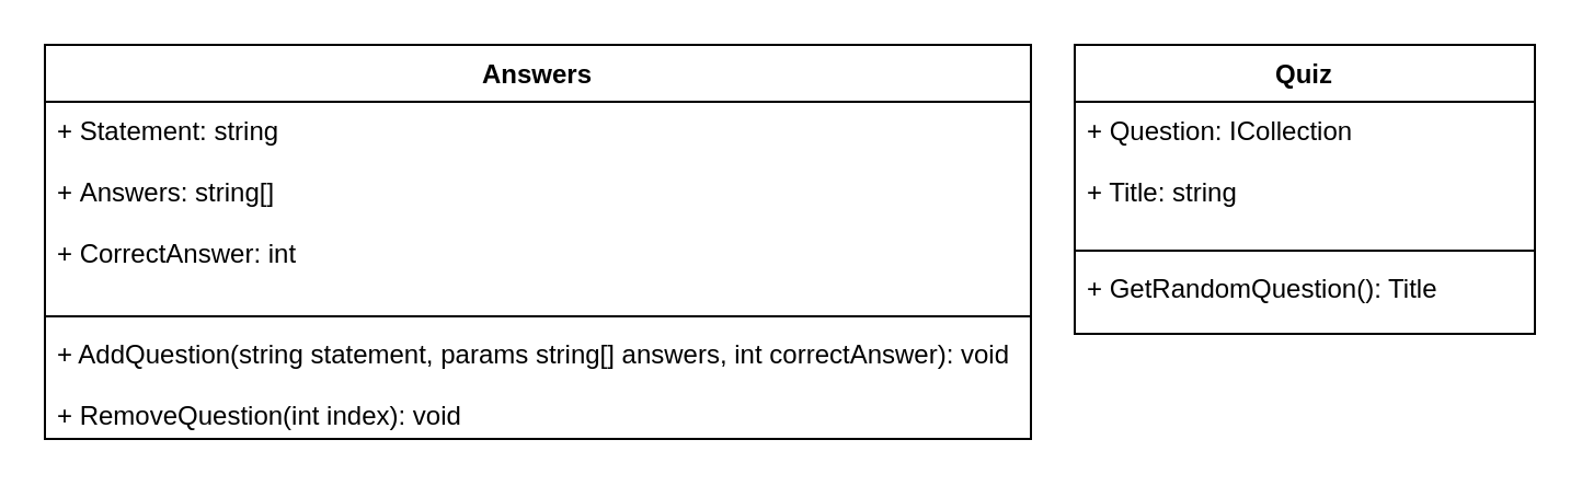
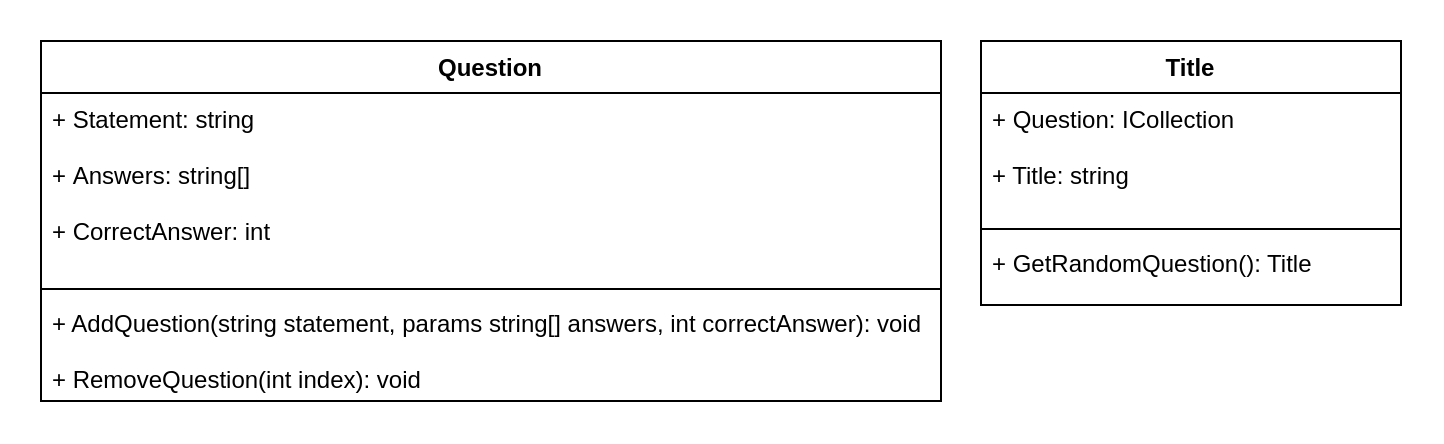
  <mxCell id="0" />
  <mxCell id="1" parent="0" />
- <mxCell id="2" value="Answers" style="swimlane;fontStyle=1;align=center;verticalAlign=top;childLayout=stackLayout;horizontal=1;startSize=26;horizontalStack=0;resizeParent=1;resizeParentMax=0;resizeLast=0;collapsible=1;marginBottom=0;" vertex="1" parent="1"><mxGeometry x="20" y="20" width="450" height="180" as="geometry" /></mxCell>
+ <mxCell id="2" value="Question" style="swimlane;fontStyle=1;align=center;verticalAlign=top;childLayout=stackLayout;horizontal=1;startSize=26;horizontalStack=0;resizeParent=1;resizeParentMax=0;resizeLast=0;collapsible=1;marginBottom=0;" vertex="1" parent="1"><mxGeometry x="20" y="20" width="450" height="180" as="geometry" /></mxCell>
  <mxCell id="3" value="+ Statement: string&#10;&#10;+ Answers: string[]&#10;&#10;+ CorrectAnswer: int" style="text;strokeColor=none;fillColor=none;align=left;verticalAlign=top;spacingLeft=4;spacingRight=4;overflow=hidden;rotatable=0;points=[[0,0.5],[1,0.5]];portConstraint=eastwest;" vertex="1" parent="2"><mxGeometry y="26" width="450" height="94" as="geometry" /></mxCell>
  <mxCell id="4" value="" style="line;strokeWidth=1;fillColor=none;align=left;verticalAlign=middle;spacingTop=-1;spacingLeft=3;spacingRight=3;rotatable=0;labelPosition=right;points=[];portConstraint=eastwest;" vertex="1" parent="2"><mxGeometry y="120" width="450" height="8" as="geometry" /></mxCell>
  <mxCell id="5" value="+ AddQuestion(string statement, params string[] answers, int correctAnswer): void&#10;&#10;+ RemoveQuestion(int index): void" style="text;strokeColor=none;fillColor=none;align=left;verticalAlign=top;spacingLeft=4;spacingRight=4;overflow=hidden;rotatable=0;points=[[0,0.5],[1,0.5]];portConstraint=eastwest;" vertex="1" parent="2"><mxGeometry y="128" width="450" height="52" as="geometry" /></mxCell>
- <mxCell id="6" value="Quiz" style="swimlane;fontStyle=1;align=center;verticalAlign=top;childLayout=stackLayout;horizontal=1;startSize=26;horizontalStack=0;resizeParent=1;resizeParentMax=0;resizeLast=0;collapsible=1;marginBottom=0;" vertex="1" parent="1"><mxGeometry x="490" y="20" width="210" height="132" as="geometry" /></mxCell>
+ <mxCell id="6" value="Title" style="swimlane;fontStyle=1;align=center;verticalAlign=top;childLayout=stackLayout;horizontal=1;startSize=26;horizontalStack=0;resizeParent=1;resizeParentMax=0;resizeLast=0;collapsible=1;marginBottom=0;" vertex="1" parent="1"><mxGeometry x="490" y="20" width="210" height="132" as="geometry" /></mxCell>
  <mxCell id="7" value="+ Question: ICollection&#10;&#10;+ Title: string" style="text;strokeColor=none;fillColor=none;align=left;verticalAlign=top;spacingLeft=4;spacingRight=4;overflow=hidden;rotatable=0;points=[[0,0.5],[1,0.5]];portConstraint=eastwest;" vertex="1" parent="6"><mxGeometry y="26" width="210" height="64" as="geometry" /></mxCell>
  <mxCell id="8" value="" style="line;strokeWidth=1;fillColor=none;align=left;verticalAlign=middle;spacingTop=-1;spacingLeft=3;spacingRight=3;rotatable=0;labelPosition=right;points=[];portConstraint=eastwest;" vertex="1" parent="6"><mxGeometry y="90" width="210" height="8" as="geometry" /></mxCell>
  <mxCell id="9" value="+ GetRandomQuestion(): Title" style="text;strokeColor=none;fillColor=none;align=left;verticalAlign=top;spacingLeft=4;spacingRight=4;overflow=hidden;rotatable=0;points=[[0,0.5],[1,0.5]];portConstraint=eastwest;" vertex="1" parent="6"><mxGeometry y="98" width="210" height="34" as="geometry" /></mxCell>
